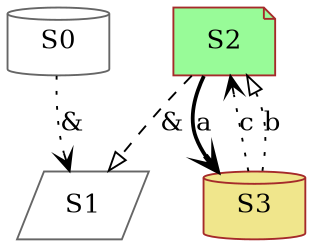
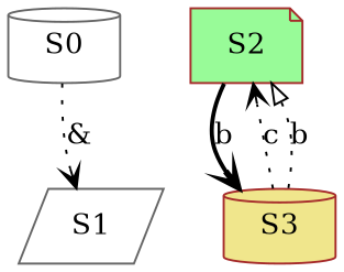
  digraph {
    node [color=gray40 fillcolor=white shape=cylinder style=filled]
    edge [arrowhead=vee style=dotted]
    n1 [label=S0]
    n2 [label=S1 shape=parallelogram]
    n3 [color=brown fillcolor=palegreen label=S2 shape=note]
    n4 [color=brown fillcolor=khaki label=S3]
    n1 -> n2 [label="&"]
-   n3 -> n2 [arrowhead=onormal label="&" style=dashed]
-   n3 -> n4 [label=a style=bold]
+   n3 -> n4 [label=b style=bold]
    n4 -> n3 [label=c]
    n4 -> n3 [arrowhead=onormal label=b]
  }
